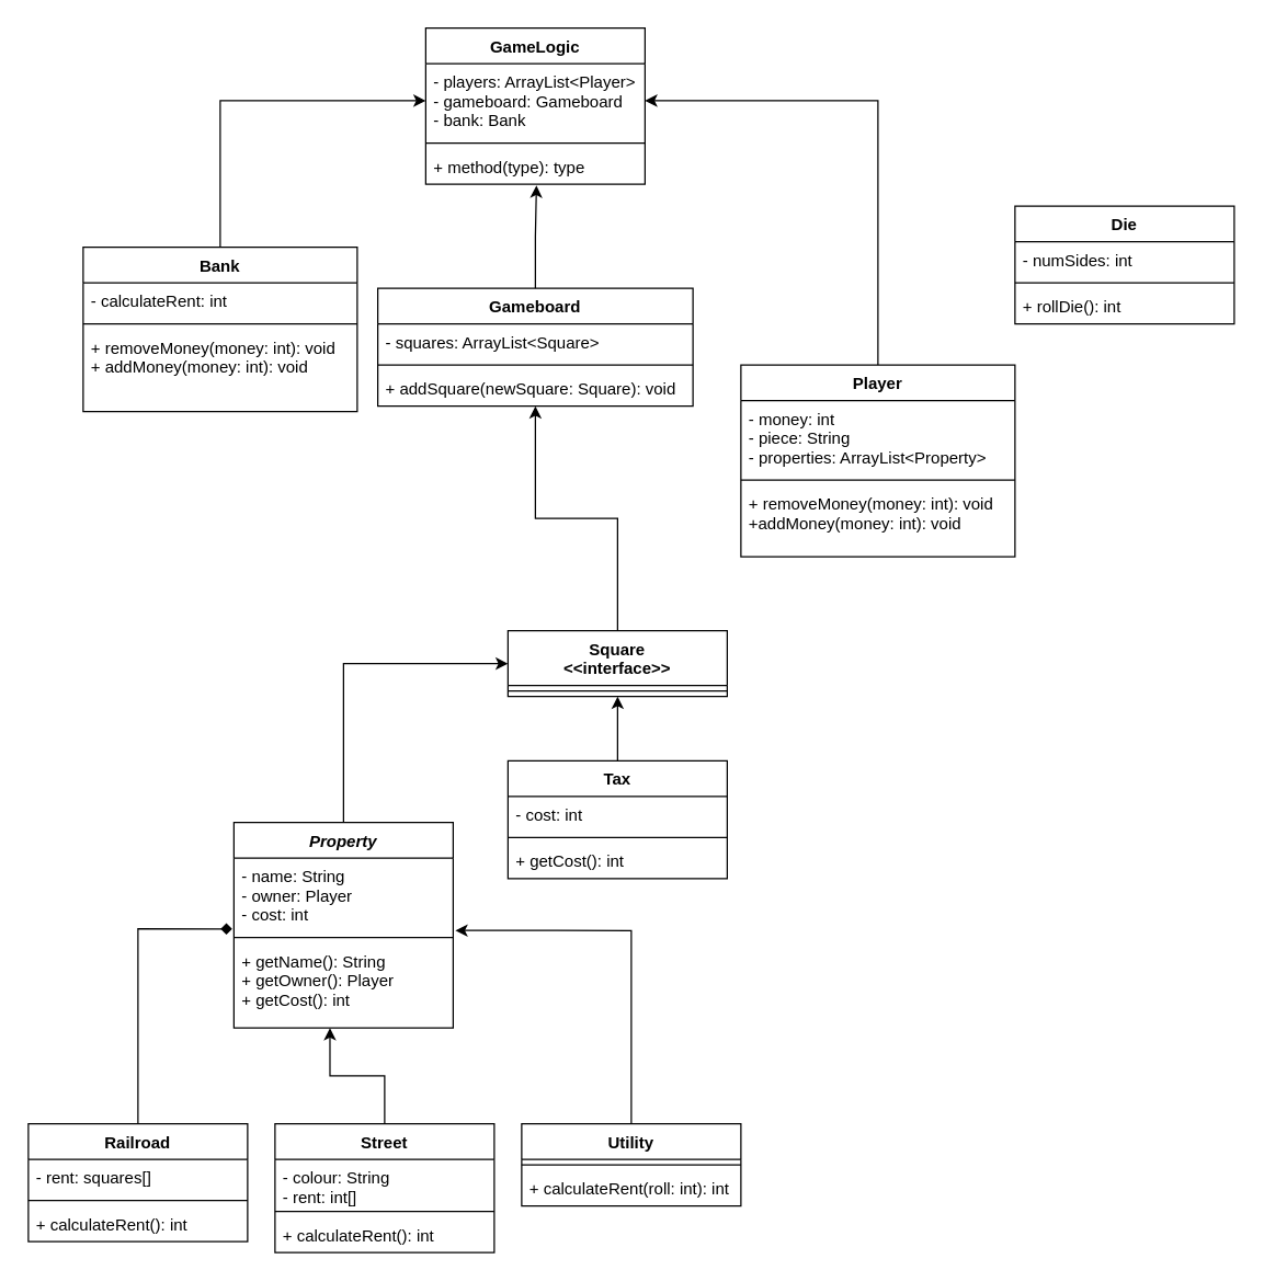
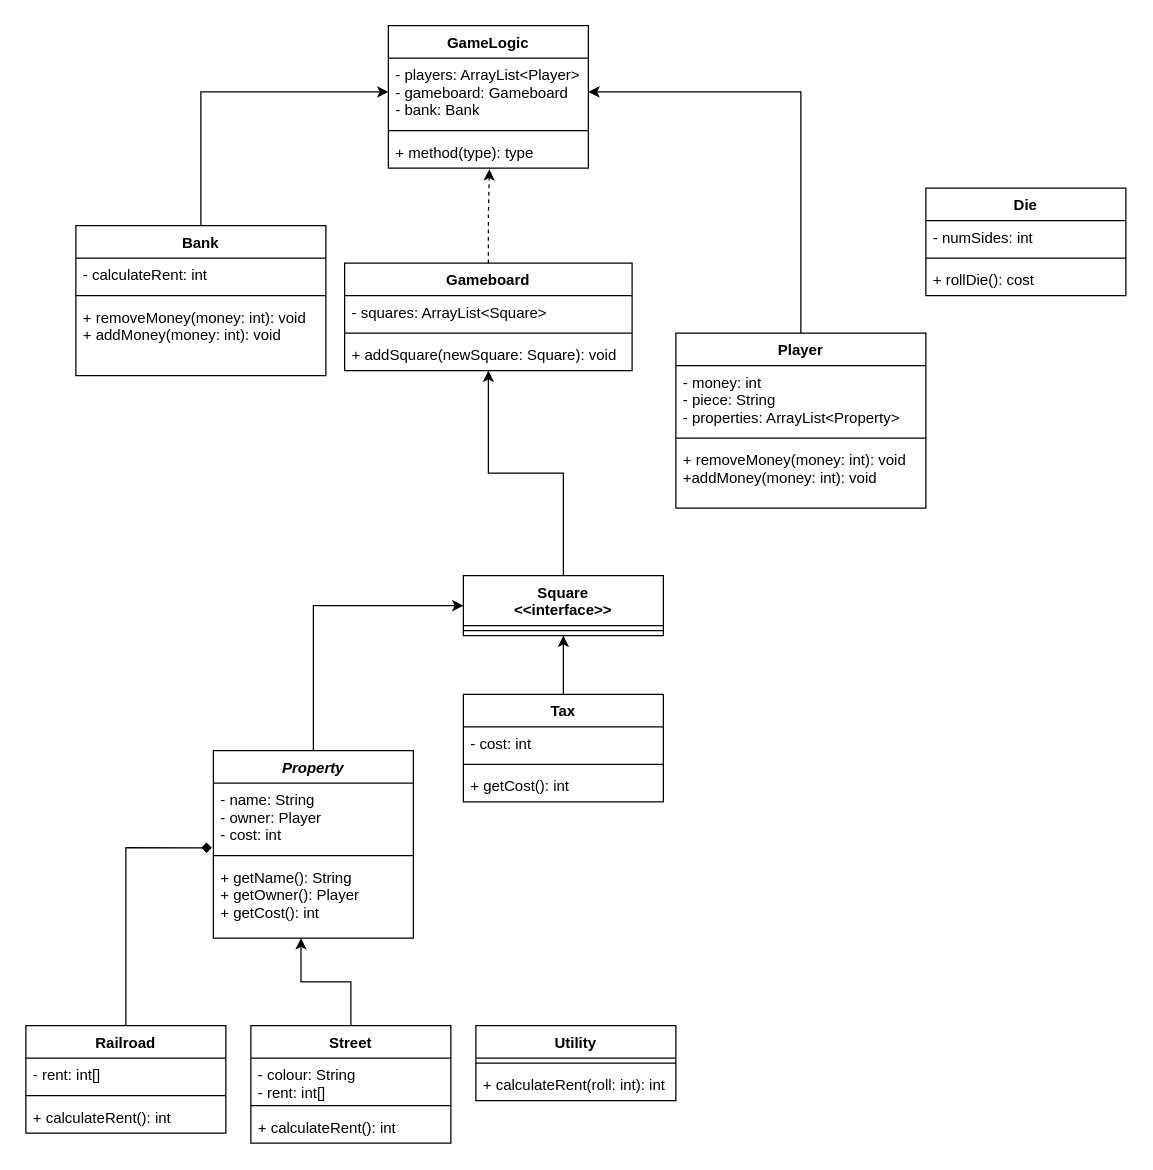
  <mxCell id="0" />
  <mxCell id="1" parent="0" />
- <mxCell id="2" style="edgeStyle=orthogonalEdgeStyle;rounded=0;orthogonalLoop=1;jettySize=auto;html=1;entryX=0.505;entryY=1.036;entryDx=0;entryDy=0;entryPerimeter=0;" edge="1" parent="1" source="3" target="39"><mxGeometry relative="1" as="geometry" /></mxCell>
+ <mxCell id="2" style="edgeStyle=orthogonalEdgeStyle;rounded=0;orthogonalLoop=1;jettySize=auto;html=1;entryX=0.505;entryY=1.036;entryDx=0;entryDy=0;entryPerimeter=0;dashed=1;" edge="1" parent="1" source="3" target="39"><mxGeometry relative="1" as="geometry" /></mxCell>
  <mxCell id="3" value="Gameboard" style="swimlane;fontStyle=1;align=center;verticalAlign=top;childLayout=stackLayout;horizontal=1;startSize=26;horizontalStack=0;resizeParent=1;resizeParentMax=0;resizeLast=0;collapsible=1;marginBottom=0;" vertex="1" parent="1"><mxGeometry x="275" y="210" width="230" height="86" as="geometry" /></mxCell>
  <mxCell id="4" value="- squares: ArrayList&lt;Square&gt;" style="text;strokeColor=none;fillColor=none;align=left;verticalAlign=top;spacingLeft=4;spacingRight=4;overflow=hidden;rotatable=0;points=[[0,0.5],[1,0.5]];portConstraint=eastwest;" vertex="1" parent="3"><mxGeometry y="26" width="230" height="26" as="geometry" /></mxCell>
  <mxCell id="5" value="" style="line;strokeWidth=1;fillColor=none;align=left;verticalAlign=middle;spacingTop=-1;spacingLeft=3;spacingRight=3;rotatable=0;labelPosition=right;points=[];portConstraint=eastwest;" vertex="1" parent="3"><mxGeometry y="52" width="230" height="8" as="geometry" /></mxCell>
  <mxCell id="6" value="+ addSquare(newSquare: Square): void" style="text;strokeColor=none;fillColor=none;align=left;verticalAlign=top;spacingLeft=4;spacingRight=4;overflow=hidden;rotatable=0;points=[[0,0.5],[1,0.5]];portConstraint=eastwest;" vertex="1" parent="3"><mxGeometry y="60" width="230" height="26" as="geometry" /></mxCell>
  <mxCell id="7" value="Die" style="swimlane;fontStyle=1;align=center;verticalAlign=top;childLayout=stackLayout;horizontal=1;startSize=26;horizontalStack=0;resizeParent=1;resizeParentMax=0;resizeLast=0;collapsible=1;marginBottom=0;" vertex="1" parent="1"><mxGeometry x="740" y="150" width="160" height="86" as="geometry" /></mxCell>
  <mxCell id="8" value="- numSides: int" style="text;strokeColor=none;fillColor=none;align=left;verticalAlign=top;spacingLeft=4;spacingRight=4;overflow=hidden;rotatable=0;points=[[0,0.5],[1,0.5]];portConstraint=eastwest;" vertex="1" parent="7"><mxGeometry y="26" width="160" height="26" as="geometry" /></mxCell>
  <mxCell id="9" value="" style="line;strokeWidth=1;fillColor=none;align=left;verticalAlign=middle;spacingTop=-1;spacingLeft=3;spacingRight=3;rotatable=0;labelPosition=right;points=[];portConstraint=eastwest;" vertex="1" parent="7"><mxGeometry y="52" width="160" height="8" as="geometry" /></mxCell>
- <mxCell id="10" value="+ rollDie(): int" style="text;strokeColor=none;fillColor=none;align=left;verticalAlign=top;spacingLeft=4;spacingRight=4;overflow=hidden;rotatable=0;points=[[0,0.5],[1,0.5]];portConstraint=eastwest;" vertex="1" parent="7"><mxGeometry y="60" width="160" height="26" as="geometry" /></mxCell>
+ <mxCell id="10" value="+ rollDie(): cost" style="text;strokeColor=none;fillColor=none;align=left;verticalAlign=top;spacingLeft=4;spacingRight=4;overflow=hidden;rotatable=0;points=[[0,0.5],[1,0.5]];portConstraint=eastwest;" vertex="1" parent="7"><mxGeometry y="60" width="160" height="26" as="geometry" /></mxCell>
  <mxCell id="11" style="edgeStyle=orthogonalEdgeStyle;rounded=0;orthogonalLoop=1;jettySize=auto;html=1;" edge="1" parent="1" source="12" target="37"><mxGeometry relative="1" as="geometry" /></mxCell>
  <mxCell id="12" value="Player" style="swimlane;fontStyle=1;align=center;verticalAlign=top;childLayout=stackLayout;horizontal=1;startSize=26;horizontalStack=0;resizeParent=1;resizeParentMax=0;resizeLast=0;collapsible=1;marginBottom=0;" vertex="1" parent="1"><mxGeometry x="540" y="266" width="200" height="140" as="geometry" /></mxCell>
  <mxCell id="13" value="- money: int&#10;- piece: String&#10;- properties: ArrayList&lt;Property&gt;&#10;" style="text;strokeColor=none;fillColor=none;align=left;verticalAlign=top;spacingLeft=4;spacingRight=4;overflow=hidden;rotatable=0;points=[[0,0.5],[1,0.5]];portConstraint=eastwest;" vertex="1" parent="12"><mxGeometry y="26" width="200" height="54" as="geometry" /></mxCell>
  <mxCell id="14" value="" style="line;strokeWidth=1;fillColor=none;align=left;verticalAlign=middle;spacingTop=-1;spacingLeft=3;spacingRight=3;rotatable=0;labelPosition=right;points=[];portConstraint=eastwest;" vertex="1" parent="12"><mxGeometry y="80" width="200" height="8" as="geometry" /></mxCell>
  <mxCell id="15" value="+ removeMoney(money: int): void&#10;+addMoney(money: int): void&#10;" style="text;strokeColor=none;fillColor=none;align=left;verticalAlign=top;spacingLeft=4;spacingRight=4;overflow=hidden;rotatable=0;points=[[0,0.5],[1,0.5]];portConstraint=eastwest;" vertex="1" parent="12"><mxGeometry y="88" width="200" height="52" as="geometry" /></mxCell>
  <mxCell id="16" style="edgeStyle=orthogonalEdgeStyle;rounded=0;orthogonalLoop=1;jettySize=auto;html=1;exitX=0.5;exitY=0;exitDx=0;exitDy=0;entryX=0;entryY=0.5;entryDx=0;entryDy=0;" edge="1" parent="1" source="48" target="41"><mxGeometry relative="1" as="geometry"><mxPoint x="280" y="590" as="sourcePoint" /></mxGeometry></mxCell>
  <mxCell id="17" style="edgeStyle=orthogonalEdgeStyle;rounded=0;orthogonalLoop=1;jettySize=auto;html=1;entryX=0;entryY=0.5;entryDx=0;entryDy=0;" edge="1" parent="1" source="18" target="37"><mxGeometry relative="1" as="geometry" /></mxCell>
  <mxCell id="18" value="Bank" style="swimlane;fontStyle=1;align=center;verticalAlign=top;childLayout=stackLayout;horizontal=1;startSize=26;horizontalStack=0;resizeParent=1;resizeParentMax=0;resizeLast=0;collapsible=1;marginBottom=0;" vertex="1" parent="1"><mxGeometry x="60" y="180" width="200" height="120" as="geometry" /></mxCell>
  <mxCell id="19" value="- calculateRent: int" style="text;strokeColor=none;fillColor=none;align=left;verticalAlign=top;spacingLeft=4;spacingRight=4;overflow=hidden;rotatable=0;points=[[0,0.5],[1,0.5]];portConstraint=eastwest;" vertex="1" parent="18"><mxGeometry y="26" width="200" height="26" as="geometry" /></mxCell>
  <mxCell id="20" value="" style="line;strokeWidth=1;fillColor=none;align=left;verticalAlign=middle;spacingTop=-1;spacingLeft=3;spacingRight=3;rotatable=0;labelPosition=right;points=[];portConstraint=eastwest;" vertex="1" parent="18"><mxGeometry y="52" width="200" height="8" as="geometry" /></mxCell>
  <mxCell id="21" value="+ removeMoney(money: int): void&#10;+ addMoney(money: int): void&#10;" style="text;strokeColor=none;fillColor=none;align=left;verticalAlign=top;spacingLeft=4;spacingRight=4;overflow=hidden;rotatable=0;points=[[0,0.5],[1,0.5]];portConstraint=eastwest;" vertex="1" parent="18"><mxGeometry y="60" width="200" height="60" as="geometry" /></mxCell>
  <mxCell id="22" style="edgeStyle=orthogonalEdgeStyle;rounded=0;orthogonalLoop=1;jettySize=auto;html=1;entryX=-0.008;entryY=0.958;entryDx=0;entryDy=0;entryPerimeter=0;endArrow=diamond;" edge="1" parent="1" source="23" target="49"><mxGeometry relative="1" as="geometry"><mxPoint x="200" y="643" as="targetPoint" /></mxGeometry></mxCell>
  <mxCell id="23" value="Railroad" style="swimlane;fontStyle=1;align=center;verticalAlign=top;childLayout=stackLayout;horizontal=1;startSize=26;horizontalStack=0;resizeParent=1;resizeParentMax=0;resizeLast=0;collapsible=1;marginBottom=0;" vertex="1" parent="1"><mxGeometry x="20" y="820" width="160" height="86" as="geometry" /></mxCell>
- <mxCell id="24" value="- rent: squares[]" style="text;strokeColor=none;fillColor=none;align=left;verticalAlign=top;spacingLeft=4;spacingRight=4;overflow=hidden;rotatable=0;points=[[0,0.5],[1,0.5]];portConstraint=eastwest;" vertex="1" parent="23"><mxGeometry y="26" width="160" height="26" as="geometry" /></mxCell>
+ <mxCell id="24" value="- rent: int[]" style="text;strokeColor=none;fillColor=none;align=left;verticalAlign=top;spacingLeft=4;spacingRight=4;overflow=hidden;rotatable=0;points=[[0,0.5],[1,0.5]];portConstraint=eastwest;" vertex="1" parent="23"><mxGeometry y="26" width="160" height="26" as="geometry" /></mxCell>
  <mxCell id="25" value="" style="line;strokeWidth=1;fillColor=none;align=left;verticalAlign=middle;spacingTop=-1;spacingLeft=3;spacingRight=3;rotatable=0;labelPosition=right;points=[];portConstraint=eastwest;" vertex="1" parent="23"><mxGeometry y="52" width="160" height="8" as="geometry" /></mxCell>
  <mxCell id="26" value="+ calculateRent(): int" style="text;strokeColor=none;fillColor=none;align=left;verticalAlign=top;spacingLeft=4;spacingRight=4;overflow=hidden;rotatable=0;points=[[0,0.5],[1,0.5]];portConstraint=eastwest;" vertex="1" parent="23"><mxGeometry y="60" width="160" height="26" as="geometry" /></mxCell>
  <mxCell id="27" style="edgeStyle=orthogonalEdgeStyle;rounded=0;orthogonalLoop=1;jettySize=auto;html=1;entryX=0.438;entryY=1;entryDx=0;entryDy=0;entryPerimeter=0;" edge="1" parent="1" source="28" target="51"><mxGeometry relative="1" as="geometry"><mxPoint x="250" y="770" as="targetPoint" /></mxGeometry></mxCell>
  <mxCell id="28" value="Street" style="swimlane;fontStyle=1;align=center;verticalAlign=top;childLayout=stackLayout;horizontal=1;startSize=26;horizontalStack=0;resizeParent=1;resizeParentMax=0;resizeLast=0;collapsible=1;marginBottom=0;" vertex="1" parent="1"><mxGeometry x="200" y="820" width="160" height="94" as="geometry" /></mxCell>
  <mxCell id="29" value="- colour: String&#10;- rent: int[]" style="text;strokeColor=none;fillColor=none;align=left;verticalAlign=top;spacingLeft=4;spacingRight=4;overflow=hidden;rotatable=0;points=[[0,0.5],[1,0.5]];portConstraint=eastwest;" vertex="1" parent="28"><mxGeometry y="26" width="160" height="34" as="geometry" /></mxCell>
  <mxCell id="30" value="" style="line;strokeWidth=1;fillColor=none;align=left;verticalAlign=middle;spacingTop=-1;spacingLeft=3;spacingRight=3;rotatable=0;labelPosition=right;points=[];portConstraint=eastwest;" vertex="1" parent="28"><mxGeometry y="60" width="160" height="8" as="geometry" /></mxCell>
  <mxCell id="31" value="+ calculateRent(): int" style="text;strokeColor=none;fillColor=none;align=left;verticalAlign=top;spacingLeft=4;spacingRight=4;overflow=hidden;rotatable=0;points=[[0,0.5],[1,0.5]];portConstraint=eastwest;" vertex="1" parent="28"><mxGeometry y="68" width="160" height="26" as="geometry" /></mxCell>
- <mxCell id="32" style="edgeStyle=orthogonalEdgeStyle;rounded=0;orthogonalLoop=1;jettySize=auto;html=1;exitX=0.5;exitY=0;exitDx=0;exitDy=0;entryX=1.01;entryY=0.979;entryDx=0;entryDy=0;entryPerimeter=0;" edge="1" parent="1" source="33" target="49"><mxGeometry relative="1" as="geometry"><mxPoint x="360" y="630" as="targetPoint" /></mxGeometry></mxCell>
  <mxCell id="33" value="Utility" style="swimlane;fontStyle=1;align=center;verticalAlign=top;childLayout=stackLayout;horizontal=1;startSize=26;horizontalStack=0;resizeParent=1;resizeParentMax=0;resizeLast=0;collapsible=1;marginBottom=0;" vertex="1" parent="1"><mxGeometry x="380" y="820" width="160" height="60" as="geometry" /></mxCell>
  <mxCell id="34" value="" style="line;strokeWidth=1;fillColor=none;align=left;verticalAlign=middle;spacingTop=-1;spacingLeft=3;spacingRight=3;rotatable=0;labelPosition=right;points=[];portConstraint=eastwest;" vertex="1" parent="33"><mxGeometry y="26" width="160" height="8" as="geometry" /></mxCell>
  <mxCell id="35" value="+ calculateRent(roll: int): int" style="text;strokeColor=none;fillColor=none;align=left;verticalAlign=top;spacingLeft=4;spacingRight=4;overflow=hidden;rotatable=0;points=[[0,0.5],[1,0.5]];portConstraint=eastwest;" vertex="1" parent="33"><mxGeometry y="34" width="160" height="26" as="geometry" /></mxCell>
  <mxCell id="36" value="GameLogic" style="swimlane;fontStyle=1;align=center;verticalAlign=top;childLayout=stackLayout;horizontal=1;startSize=26;horizontalStack=0;resizeParent=1;resizeParentMax=0;resizeLast=0;collapsible=1;marginBottom=0;" vertex="1" parent="1"><mxGeometry x="310" y="20" width="160" height="114" as="geometry" /></mxCell>
  <mxCell id="37" value="- players: ArrayList&lt;Player&gt;&#10;- gameboard: Gameboard&#10;- bank: Bank&#10;" style="text;strokeColor=none;fillColor=none;align=left;verticalAlign=top;spacingLeft=4;spacingRight=4;overflow=hidden;rotatable=0;points=[[0,0.5],[1,0.5]];portConstraint=eastwest;" vertex="1" parent="36"><mxGeometry y="26" width="160" height="54" as="geometry" /></mxCell>
  <mxCell id="38" value="" style="line;strokeWidth=1;fillColor=none;align=left;verticalAlign=middle;spacingTop=-1;spacingLeft=3;spacingRight=3;rotatable=0;labelPosition=right;points=[];portConstraint=eastwest;" vertex="1" parent="36"><mxGeometry y="80" width="160" height="8" as="geometry" /></mxCell>
  <mxCell id="39" value="+ method(type): type" style="text;strokeColor=none;fillColor=none;align=left;verticalAlign=top;spacingLeft=4;spacingRight=4;overflow=hidden;rotatable=0;points=[[0,0.5],[1,0.5]];portConstraint=eastwest;" vertex="1" parent="36"><mxGeometry y="88" width="160" height="26" as="geometry" /></mxCell>
  <mxCell id="40" style="edgeStyle=orthogonalEdgeStyle;rounded=0;orthogonalLoop=1;jettySize=auto;html=1;exitX=0.5;exitY=0;exitDx=0;exitDy=0;entryX=0.5;entryY=1;entryDx=0;entryDy=0;" edge="1" parent="1" source="41" target="3"><mxGeometry relative="1" as="geometry" /></mxCell>
  <mxCell id="41" value="Square&#10;&lt;&lt;interface&gt;&gt;&#10;" style="swimlane;fontStyle=1;align=center;verticalAlign=top;childLayout=stackLayout;horizontal=1;startSize=40;horizontalStack=0;resizeParent=1;resizeParentMax=0;resizeLast=0;collapsible=1;marginBottom=0;" vertex="1" parent="1"><mxGeometry x="370" y="460" width="160" height="48" as="geometry" /></mxCell>
  <mxCell id="42" value="" style="line;strokeWidth=1;fillColor=none;align=left;verticalAlign=middle;spacingTop=-1;spacingLeft=3;spacingRight=3;rotatable=0;labelPosition=right;points=[];portConstraint=eastwest;" vertex="1" parent="41"><mxGeometry y="40" width="160" height="8" as="geometry" /></mxCell>
  <mxCell id="43" style="edgeStyle=orthogonalEdgeStyle;rounded=0;orthogonalLoop=1;jettySize=auto;html=1;entryX=0.5;entryY=1;entryDx=0;entryDy=0;" edge="1" parent="1" source="44" target="41"><mxGeometry relative="1" as="geometry" /></mxCell>
  <mxCell id="44" value="Tax" style="swimlane;fontStyle=1;align=center;verticalAlign=top;childLayout=stackLayout;horizontal=1;startSize=26;horizontalStack=0;resizeParent=1;resizeParentMax=0;resizeLast=0;collapsible=1;marginBottom=0;" vertex="1" parent="1"><mxGeometry x="370" y="555" width="160" height="86" as="geometry" /></mxCell>
  <mxCell id="45" value="- cost: int" style="text;strokeColor=none;fillColor=none;align=left;verticalAlign=top;spacingLeft=4;spacingRight=4;overflow=hidden;rotatable=0;points=[[0,0.5],[1,0.5]];portConstraint=eastwest;" vertex="1" parent="44"><mxGeometry y="26" width="160" height="26" as="geometry" /></mxCell>
  <mxCell id="46" value="" style="line;strokeWidth=1;fillColor=none;align=left;verticalAlign=middle;spacingTop=-1;spacingLeft=3;spacingRight=3;rotatable=0;labelPosition=right;points=[];portConstraint=eastwest;" vertex="1" parent="44"><mxGeometry y="52" width="160" height="8" as="geometry" /></mxCell>
  <mxCell id="47" value="+ getCost(): int" style="text;strokeColor=none;fillColor=none;align=left;verticalAlign=top;spacingLeft=4;spacingRight=4;overflow=hidden;rotatable=0;points=[[0,0.5],[1,0.5]];portConstraint=eastwest;" vertex="1" parent="44"><mxGeometry y="60" width="160" height="26" as="geometry" /></mxCell>
  <mxCell id="48" value="Property" style="swimlane;fontStyle=3;align=center;verticalAlign=top;childLayout=stackLayout;horizontal=1;startSize=26;horizontalStack=0;resizeParent=1;resizeParentMax=0;resizeLast=0;collapsible=1;marginBottom=0;" vertex="1" parent="1"><mxGeometry x="170" y="600" width="160" height="150" as="geometry" /></mxCell>
  <mxCell id="49" value="- name: String&#10;- owner: Player&#10;- cost: int&#10;" style="text;strokeColor=none;fillColor=none;align=left;verticalAlign=top;spacingLeft=4;spacingRight=4;overflow=hidden;rotatable=0;points=[[0,0.5],[1,0.5]];portConstraint=eastwest;" vertex="1" parent="48"><mxGeometry y="26" width="160" height="54" as="geometry" /></mxCell>
  <mxCell id="50" value="" style="line;strokeWidth=1;fillColor=none;align=left;verticalAlign=middle;spacingTop=-1;spacingLeft=3;spacingRight=3;rotatable=0;labelPosition=right;points=[];portConstraint=eastwest;" vertex="1" parent="48"><mxGeometry y="80" width="160" height="8" as="geometry" /></mxCell>
  <mxCell id="51" value="+ getName(): String&#10;+ getOwner(): Player&#10;+ getCost(): int&#10;" style="text;strokeColor=none;fillColor=none;align=left;verticalAlign=top;spacingLeft=4;spacingRight=4;overflow=hidden;rotatable=0;points=[[0,0.5],[1,0.5]];portConstraint=eastwest;" vertex="1" parent="48"><mxGeometry y="88" width="160" height="62" as="geometry" /></mxCell>
